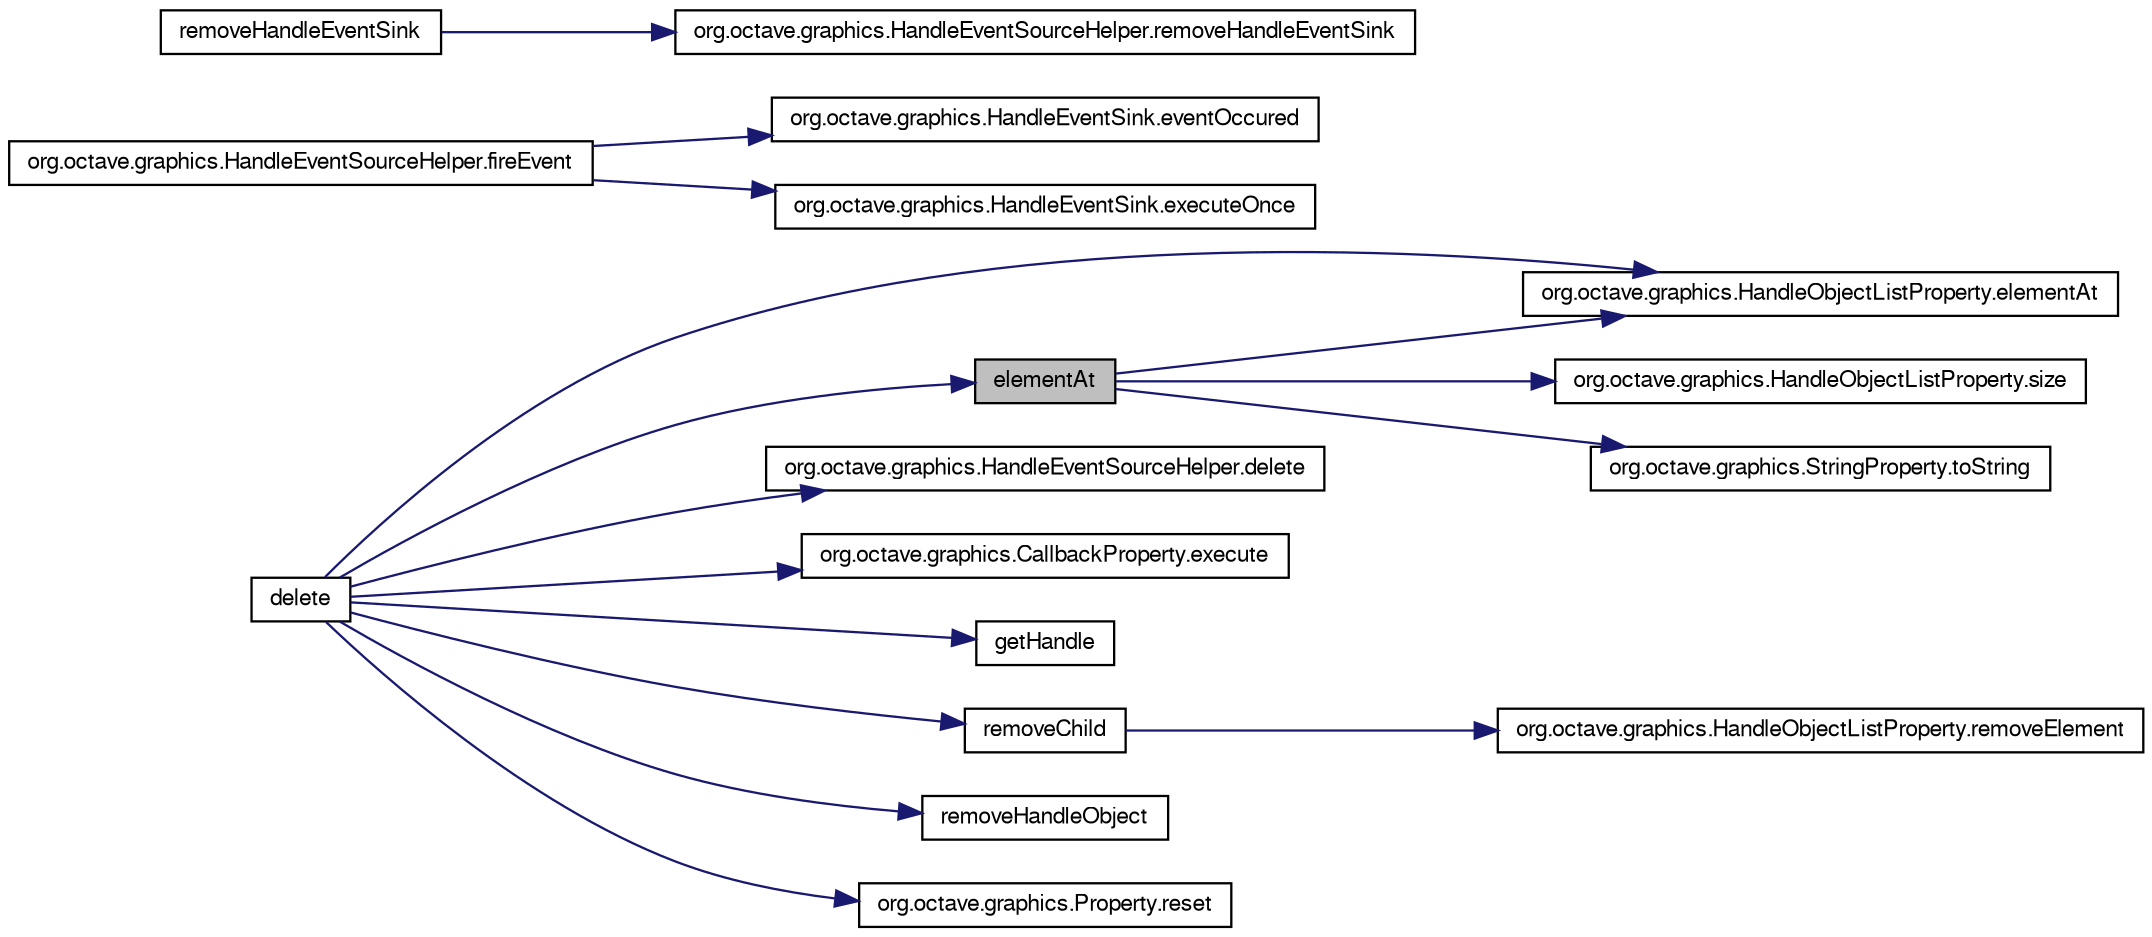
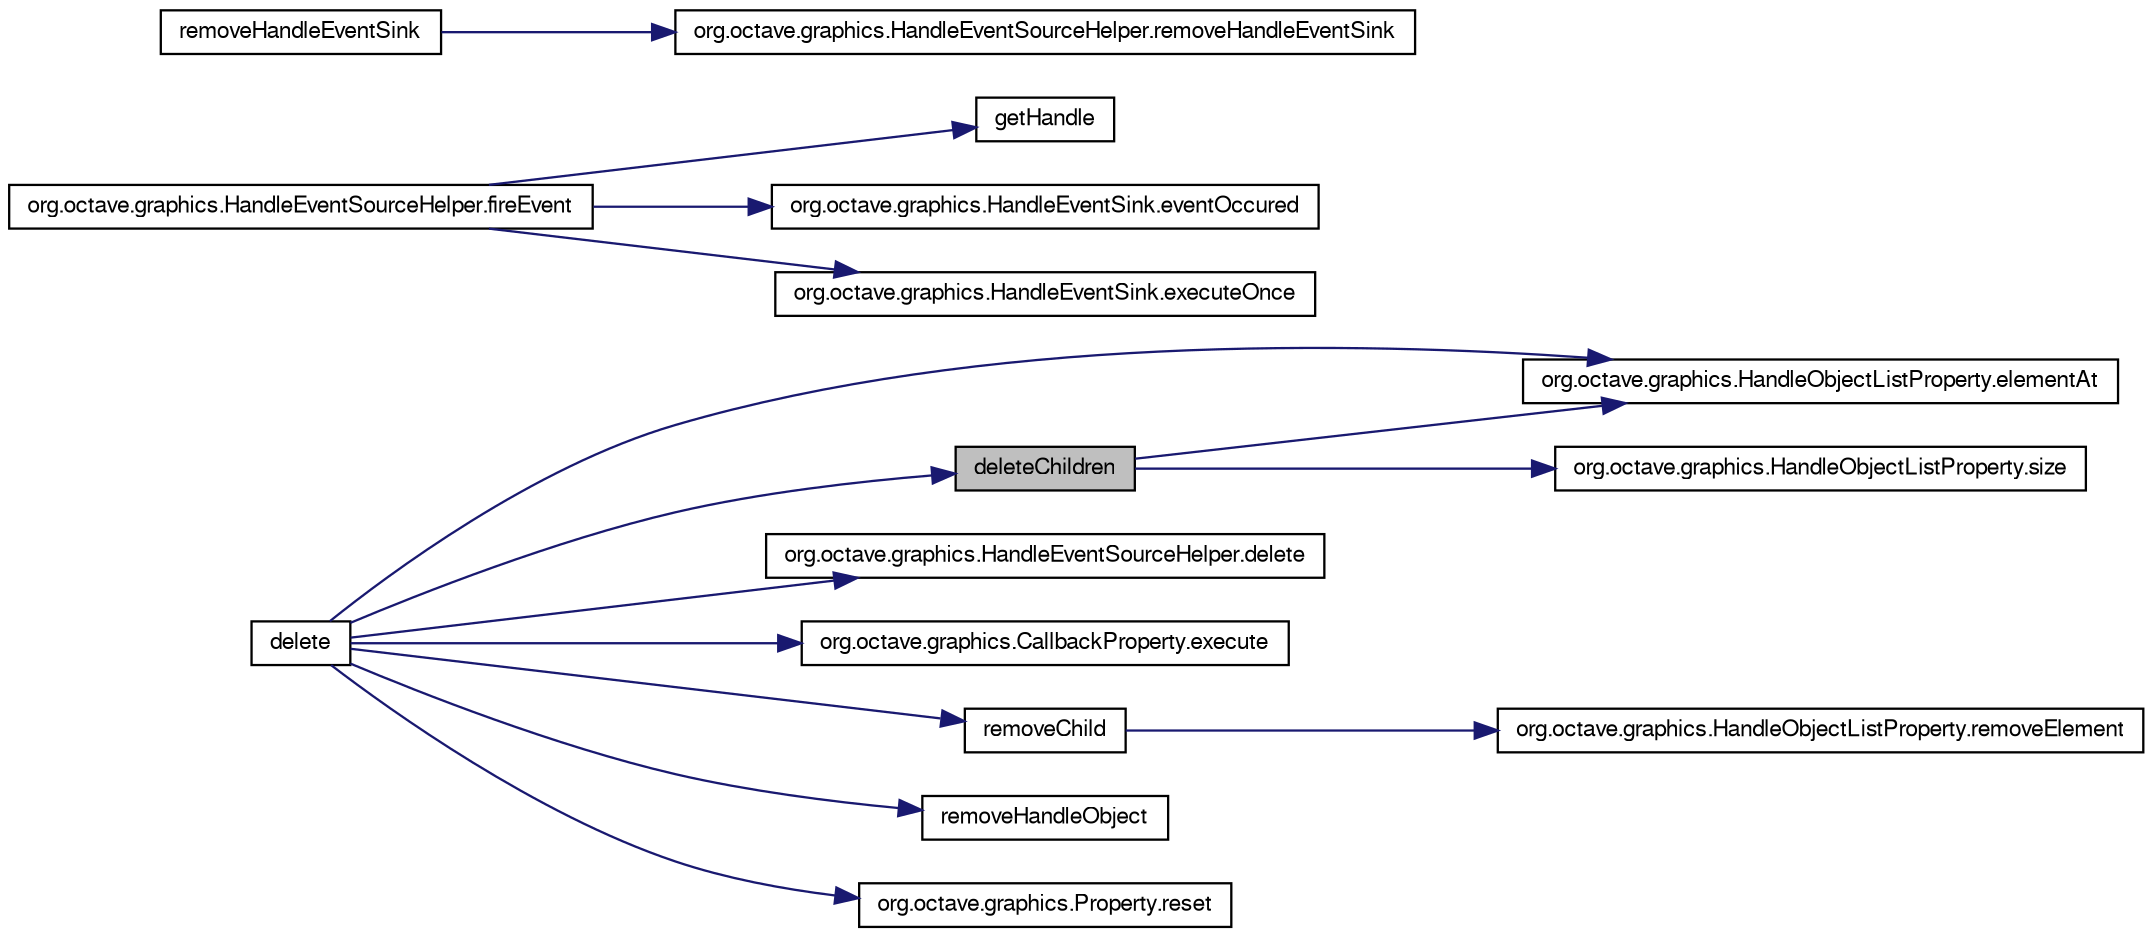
  digraph {
    rankdir=LR
    node [color=black fillcolor=white fontname=FreeSans fontsize=10 shape=record style=filled]
    edge [color=midnightblue fontname=FreeSans fontsize=10 labelfontname=FreeSans labelfontsize=10 style=solid]
-   n1 [fillcolor=grey75 fontcolor=black height=0.2 label=elementAt width=0.4]
+   n1 [fillcolor=grey75 fontcolor=black height=0.2 label=deleteChildren width=0.4]
    n2 [height=0.2 label="org.octave.graphics.HandleObjectListProperty.elementAt" width=0.4]
    n3 [height=0.2 label="org.octave.graphics.HandleObjectListProperty.size" width=0.4]
-   n4 [height=0.2 label="org.octave.graphics.StringProperty.toString" width=0.4]
    n5 [height=0.2 label=delete width=0.4]
    n6 [height=0.2 label="org.octave.graphics.HandleEventSourceHelper.delete" width=0.4]
    n7 [height=0.2 label="org.octave.graphics.CallbackProperty.execute" width=0.4]
    n8 [height=0.2 label=getHandle width=0.4]
    n9 [height=0.2 label=removeChild width=0.4]
    n10 [height=0.2 label=removeHandleObject width=0.4]
    n11 [height=0.2 label="org.octave.graphics.Property.reset" width=0.4]
    n12 [height=0.2 label="org.octave.graphics.HandleEventSourceHelper.fireEvent" width=0.4]
    n13 [height=0.2 label="org.octave.graphics.HandleEventSink.eventOccured" width=0.4]
    n14 [height=0.2 label="org.octave.graphics.HandleEventSink.executeOnce" width=0.4]
    n15 [height=0.2 label="org.octave.graphics.HandleObjectListProperty.removeElement" width=0.4]
    n16 [height=0.2 label=removeHandleEventSink width=0.4]
    n17 [height=0.2 label="org.octave.graphics.HandleEventSourceHelper.removeHandleEventSink" width=0.4]
    n1 -> n2
    n1 -> n3
-   n1 -> n4
    n5 -> n1
    n5 -> n2
    n5 -> n6
    n5 -> n7
-   n5 -> n8
+   n12 -> n8
    n5 -> n9
    n5 -> n10
    n5 -> n11
    n9 -> n15
    n12 -> n13
    n12 -> n14
    n16 -> n17
  }
